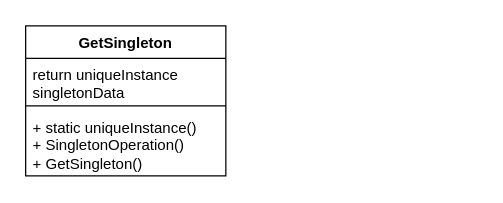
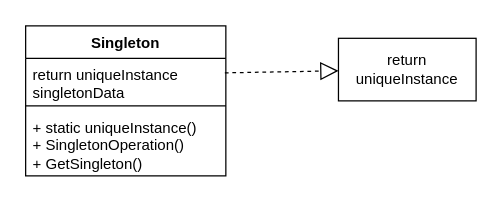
  <mxCell id="0" />
  <mxCell id="1" parent="0" />
- <mxCell id="2" value="GetSingleton" style="swimlane;fontStyle=1;align=center;verticalAlign=top;childLayout=stackLayout;horizontal=1;startSize=26;horizontalStack=0;resizeParent=1;resizeParentMax=0;resizeLast=0;collapsible=1;marginBottom=0;whiteSpace=wrap;html=1;" vertex="1" parent="1"><mxGeometry x="20" y="20" width="160" height="120" as="geometry" /></mxCell>
+ <mxCell id="2" value="Singleton" style="swimlane;fontStyle=1;align=center;verticalAlign=top;childLayout=stackLayout;horizontal=1;startSize=26;horizontalStack=0;resizeParent=1;resizeParentMax=0;resizeLast=0;collapsible=1;marginBottom=0;whiteSpace=wrap;html=1;" vertex="1" parent="1"><mxGeometry x="20" y="20" width="160" height="120" as="geometry" /></mxCell>
  <mxCell id="3" value="return uniqueInstance&lt;br&gt;singletonData" style="text;strokeColor=none;fillColor=none;align=left;verticalAlign=top;spacingLeft=4;spacingRight=4;overflow=hidden;rotatable=0;points=[[0,0.5],[1,0.5]];portConstraint=eastwest;whiteSpace=wrap;html=1;" vertex="1" parent="2"><mxGeometry y="26" width="160" height="34" as="geometry" /></mxCell>
  <mxCell id="4" value="" style="line;strokeWidth=1;fillColor=none;align=left;verticalAlign=middle;spacingTop=-1;spacingLeft=3;spacingRight=3;rotatable=0;labelPosition=right;points=[];portConstraint=eastwest;strokeColor=inherit;" vertex="1" parent="2"><mxGeometry y="60" width="160" height="8" as="geometry" /></mxCell>
  <mxCell id="5" value="+ static uniqueInstance()&lt;br&gt;+ SingletonOperation()&lt;br&gt;+ GetSingleton()" style="text;strokeColor=none;fillColor=none;align=left;verticalAlign=top;spacingLeft=4;spacingRight=4;overflow=hidden;rotatable=0;points=[[0,0.5],[1,0.5]];portConstraint=eastwest;whiteSpace=wrap;html=1;" vertex="1" parent="2"><mxGeometry y="68" width="160" height="52" as="geometry" /></mxCell>
+ <mxCell id="6" value="" style="endArrow=block;dashed=1;endFill=0;endSize=12;html=1;rounded=0;exitX=0.995;exitY=0.341;exitDx=0;exitDy=0;exitPerimeter=0;" edge="1" parent="1" source="3" target="7"><mxGeometry width="160" relative="1" as="geometry"><mxPoint x="190" y="140" as="sourcePoint" /><mxPoint x="320" y="70" as="targetPoint" /></mxGeometry></mxCell>
+ <mxCell id="7" value="return uniqueInstance" style="html=1;whiteSpace=wrap;" vertex="1" parent="1"><mxGeometry x="270" y="30" width="110" height="50" as="geometry" /></mxCell>
